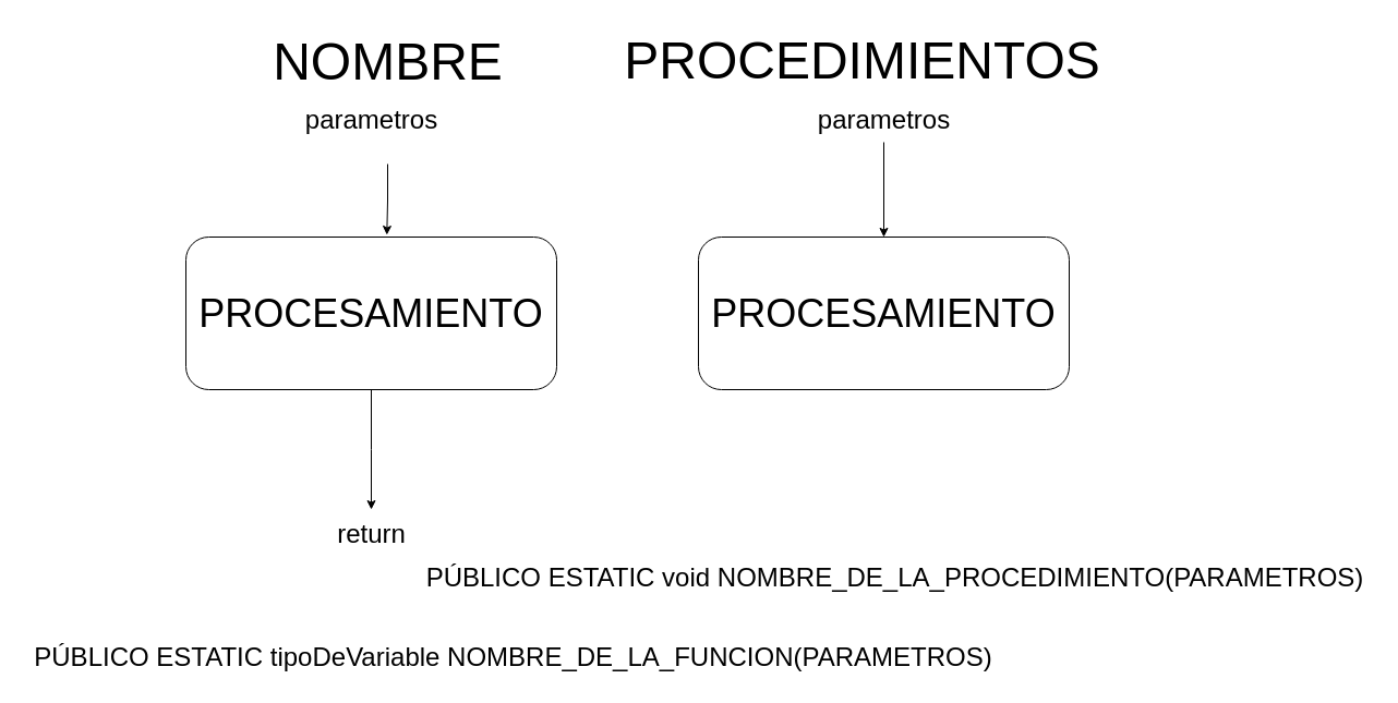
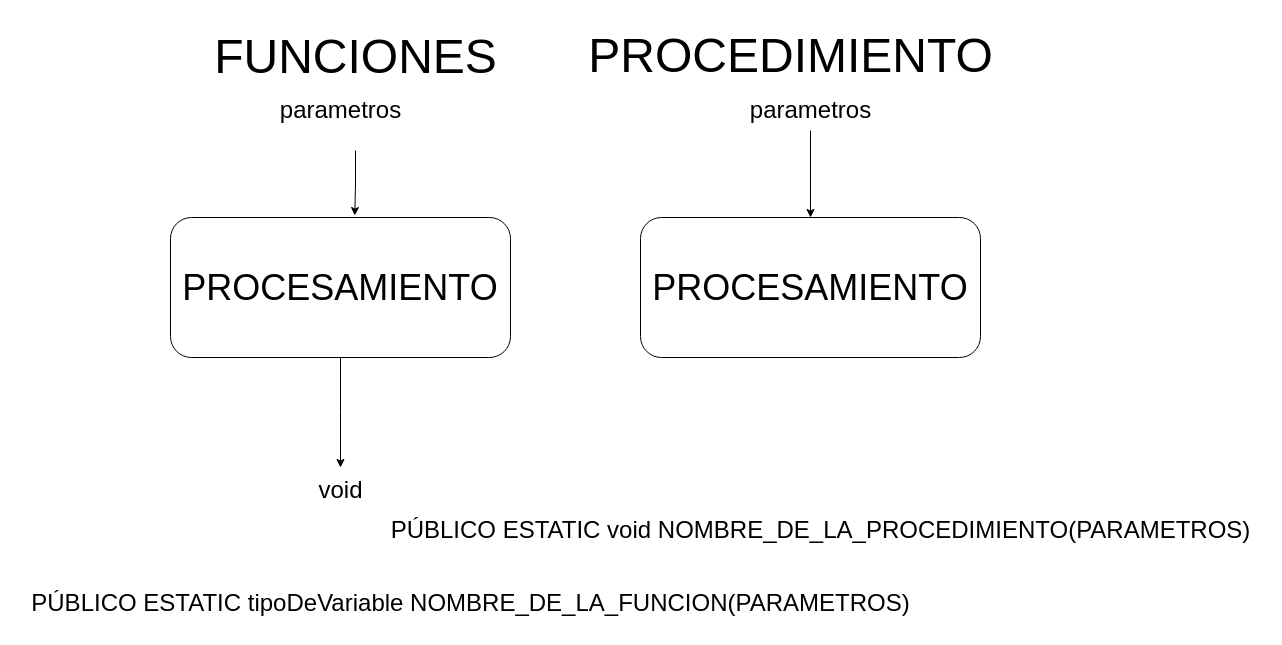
  <mxCell id="0" />
  <mxCell id="1" parent="0" />
  <mxCell id="2" style="edgeStyle=orthogonalEdgeStyle;rounded=0;orthogonalLoop=1;jettySize=auto;html=1;" edge="1" parent="1" source="3"><mxGeometry relative="1" as="geometry"><mxPoint x="340" y="467" as="targetPoint" /></mxGeometry></mxCell>
  <mxCell id="3" value="&lt;font style=&quot;vertical-align: inherit;&quot;&gt;&lt;font style=&quot;vertical-align: inherit;&quot;&gt;&lt;font style=&quot;vertical-align: inherit;&quot;&gt;&lt;font style=&quot;vertical-align: inherit; font-size: 36px;&quot;&gt;PROCESAMIENTO&lt;/font&gt;&lt;/font&gt;&lt;/font&gt;&lt;/font&gt;" style="rounded=1;whiteSpace=wrap;html=1;" vertex="1" parent="1"><mxGeometry y="217" width="340" height="140" as="geometry" x="170" /></mxCell>
  <mxCell id="4" value="&lt;font style=&quot;vertical-align: inherit;&quot;&gt;&lt;font style=&quot;vertical-align: inherit;&quot;&gt;&lt;span style=&quot;font-size: 24px;&quot;&gt;&lt;font style=&quot;vertical-align: inherit;&quot;&gt;&lt;font style=&quot;vertical-align: inherit;&quot;&gt;parametros&lt;/font&gt;&lt;/font&gt;&lt;/span&gt;&lt;br&gt;&lt;/font&gt;&lt;/font&gt;" style="text;html=1;align=center;verticalAlign=middle;resizable=0;points=[];autosize=1;strokeColor=none;fillColor=none;" vertex="1" parent="1"><mxGeometry x="270" y="90" width="140" height="40" as="geometry" /></mxCell>
- <mxCell id="5" value="&lt;span style=&quot;font-size: 24px;&quot;&gt;&lt;font style=&quot;vertical-align: inherit;&quot;&gt;&lt;font style=&quot;vertical-align: inherit;&quot;&gt;return&lt;/font&gt;&lt;/font&gt;&lt;/span&gt;" style="text;html=1;align=center;verticalAlign=middle;resizable=0;points=[];autosize=1;strokeColor=none;fillColor=none;" vertex="1" parent="1"><mxGeometry x="295" y="470" width="90" height="40" as="geometry" /></mxCell>
+ <mxCell id="5" value="&lt;span style=&quot;font-size: 24px;&quot;&gt;&lt;font style=&quot;vertical-align: inherit;&quot;&gt;&lt;font style=&quot;vertical-align: inherit;&quot;&gt;void&lt;/font&gt;&lt;/font&gt;&lt;/span&gt;" style="text;html=1;align=center;verticalAlign=middle;resizable=0;points=[];autosize=1;strokeColor=none;fillColor=none;" vertex="1" parent="1"><mxGeometry x="295" y="470" width="90" height="40" as="geometry" /></mxCell>
  <mxCell id="6" value="&lt;font style=&quot;vertical-align: inherit;&quot;&gt;&lt;font style=&quot;vertical-align: inherit;&quot;&gt;&lt;font style=&quot;vertical-align: inherit;&quot;&gt;&lt;font style=&quot;vertical-align: inherit; font-size: 36px;&quot;&gt;PROCESAMIENTO&lt;/font&gt;&lt;/font&gt;&lt;/font&gt;&lt;/font&gt;" style="rounded=1;whiteSpace=wrap;html=1;" vertex="1" parent="1"><mxGeometry x="640" y="217" width="340" height="140" as="geometry" /></mxCell>
  <mxCell id="7" style="edgeStyle=orthogonalEdgeStyle;rounded=0;orthogonalLoop=1;jettySize=auto;html=1;entryX=0.5;entryY=0;entryDx=0;entryDy=0;" edge="1" parent="1" source="8" target="6"><mxGeometry relative="1" as="geometry" /></mxCell>
  <mxCell id="8" value="&lt;font style=&quot;vertical-align: inherit;&quot;&gt;&lt;font style=&quot;vertical-align: inherit;&quot;&gt;&lt;span style=&quot;font-size: 24px;&quot;&gt;&lt;font style=&quot;vertical-align: inherit;&quot;&gt;&lt;font style=&quot;vertical-align: inherit;&quot;&gt;parametros&lt;/font&gt;&lt;/font&gt;&lt;/span&gt;&lt;br&gt;&lt;/font&gt;&lt;/font&gt;" style="text;html=1;align=center;verticalAlign=middle;resizable=0;points=[];autosize=1;strokeColor=none;fillColor=none;" vertex="1" parent="1"><mxGeometry x="740" y="90" width="140" height="40" as="geometry" /></mxCell>
  <mxCell id="9" style="edgeStyle=orthogonalEdgeStyle;rounded=0;orthogonalLoop=1;jettySize=auto;html=1;entryX=0.542;entryY=-0.014;entryDx=0;entryDy=0;entryPerimeter=0;" edge="1" parent="1" source="10" target="3"><mxGeometry relative="1" as="geometry" /></mxCell>
- <mxCell id="10" value="&lt;span style=&quot;font-size: 48px;&quot;&gt;&lt;font style=&quot;vertical-align: inherit;&quot;&gt;&lt;font style=&quot;vertical-align: inherit;&quot;&gt;&lt;font style=&quot;vertical-align: inherit;&quot;&gt;&lt;font style=&quot;vertical-align: inherit;&quot;&gt;NOMBRE&lt;/font&gt;&lt;/font&gt;&lt;br&gt;&lt;br&gt;&lt;/font&gt;&lt;/font&gt;&lt;/span&gt;" style="text;html=1;align=center;verticalAlign=middle;resizable=0;points=[];autosize=1;strokeColor=none;fillColor=none;" vertex="1" parent="1"><mxGeometry x="200" y="20" width="310" height="130" as="geometry" /></mxCell>
- <mxCell id="11" value="&lt;font style=&quot;font-size: 48px;&quot;&gt;&lt;font style=&quot;vertical-align: inherit;&quot;&gt;&lt;font style=&quot;vertical-align: inherit;&quot;&gt;PROCEDIMIENTOS&lt;/font&gt;&lt;/font&gt;&lt;/font&gt;" style="text;html=1;align=center;verticalAlign=middle;resizable=0;points=[];autosize=1;strokeColor=none;fillColor=none;" vertex="1" parent="1"><mxGeometry x="560" y="20" width="460" height="70" as="geometry" /></mxCell>
+ <mxCell id="10" value="&lt;span style=&quot;font-size: 48px;&quot;&gt;&lt;font style=&quot;vertical-align: inherit;&quot;&gt;&lt;font style=&quot;vertical-align: inherit;&quot;&gt;&lt;font style=&quot;vertical-align: inherit;&quot;&gt;&lt;font style=&quot;vertical-align: inherit;&quot;&gt;FUNCIONES&lt;/font&gt;&lt;/font&gt;&lt;br&gt;&lt;br&gt;&lt;/font&gt;&lt;/font&gt;&lt;/span&gt;" style="text;html=1;align=center;verticalAlign=middle;resizable=0;points=[];autosize=1;strokeColor=none;fillColor=none;" vertex="1" parent="1"><mxGeometry x="200" y="20" width="310" height="130" as="geometry" /></mxCell>
+ <mxCell id="11" value="&lt;font style=&quot;font-size: 48px;&quot;&gt;&lt;font style=&quot;vertical-align: inherit;&quot;&gt;&lt;font style=&quot;vertical-align: inherit;&quot;&gt;PROCEDIMIENTO&lt;/font&gt;&lt;/font&gt;&lt;/font&gt;" style="text;html=1;align=center;verticalAlign=middle;resizable=0;points=[];autosize=1;strokeColor=none;fillColor=none;" vertex="1" parent="1"><mxGeometry x="560" y="20" width="460" height="70" as="geometry" /></mxCell>
  <mxCell id="12" value="&lt;font style=&quot;vertical-align: inherit;&quot;&gt;&lt;font style=&quot;vertical-align: inherit;&quot;&gt;&lt;font style=&quot;vertical-align: inherit;&quot;&gt;&lt;font style=&quot;vertical-align: inherit; font-size: 24px;&quot;&gt;&lt;font style=&quot;vertical-align: inherit;&quot;&gt;&lt;font style=&quot;vertical-align: inherit;&quot;&gt;&lt;font style=&quot;vertical-align: inherit;&quot;&gt;&lt;font style=&quot;vertical-align: inherit;&quot;&gt;PÚBLICO ESTATIC tipoDeVariable NOMBRE_DE_LA_FUNCION(PARAMETROS)&lt;/font&gt;&lt;/font&gt;&lt;/font&gt;&lt;/font&gt;&lt;/font&gt;&lt;/font&gt;&lt;/font&gt;&lt;/font&gt;" style="text;html=1;align=center;verticalAlign=middle;resizable=0;points=[];autosize=1;strokeColor=none;fillColor=none;" vertex="1" parent="1"><mxGeometry x="20" y="583" width="900" height="40" as="geometry" /></mxCell>
  <mxCell id="13" value="&lt;font style=&quot;vertical-align: inherit;&quot;&gt;&lt;font style=&quot;vertical-align: inherit;&quot;&gt;&lt;font style=&quot;vertical-align: inherit;&quot;&gt;&lt;font style=&quot;vertical-align: inherit; font-size: 24px;&quot;&gt;&lt;font style=&quot;vertical-align: inherit;&quot;&gt;&lt;font style=&quot;vertical-align: inherit;&quot;&gt;&lt;font style=&quot;vertical-align: inherit;&quot;&gt;&lt;font style=&quot;vertical-align: inherit;&quot;&gt;&lt;font style=&quot;vertical-align: inherit;&quot;&gt;&lt;font style=&quot;vertical-align: inherit;&quot;&gt;PÚBLICO ESTATIC void NOMBRE_DE_LA_PROCEDIMIENTO(PARAMETROS)&lt;/font&gt;&lt;/font&gt;&lt;/font&gt;&lt;/font&gt;&lt;/font&gt;&lt;/font&gt;&lt;/font&gt;&lt;/font&gt;&lt;/font&gt;&lt;/font&gt;" style="text;html=1;align=center;verticalAlign=middle;resizable=0;points=[];autosize=1;strokeColor=none;fillColor=none;" vertex="1" parent="1"><mxGeometry x="380" y="510" width="880" height="40" as="geometry" /></mxCell>
